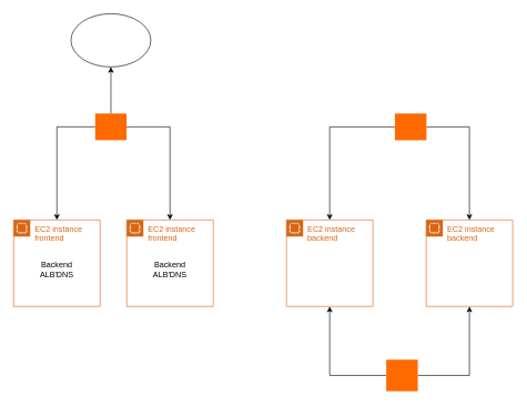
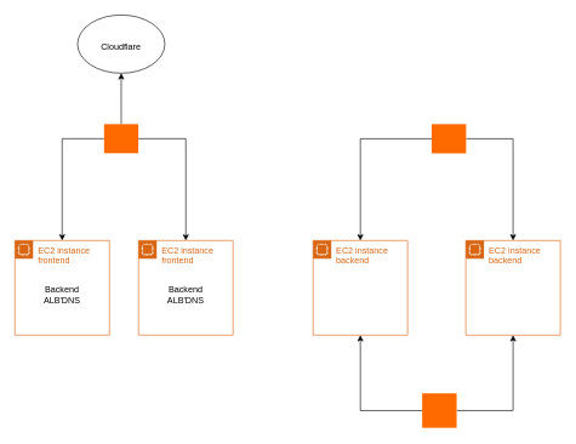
  <mxCell id="0" />
  <mxCell id="1" parent="0" />
  <mxCell id="2" value="EC2 instance frontend" style="points=[[0,0],[0.25,0],[0.5,0],[0.75,0],[1,0],[1,0.25],[1,0.5],[1,0.75],[1,1],[0.75,1],[0.5,1],[0.25,1],[0,1],[0,0.75],[0,0.5],[0,0.25]];outlineConnect=0;gradientColor=none;html=1;whiteSpace=wrap;fontSize=12;fontStyle=0;container=1;pointerEvents=0;collapsible=0;recursiveResize=0;shape=mxgraph.aws4.group;grIcon=mxgraph.aws4.group_ec2_instance_contents;strokeColor=#D86613;fillColor=none;verticalAlign=top;align=left;spacingLeft=30;fontColor=#D86613;dashed=0;" vertex="1" parent="1"><mxGeometry x="20" y="330" width="130" height="130" as="geometry" /></mxCell>
  <mxCell id="3" value="Backend ALB'DNS" style="text;strokeColor=none;align=center;fillColor=none;html=1;verticalAlign=middle;whiteSpace=wrap;rounded=0;" vertex="1" parent="2"><mxGeometry x="35" y="60" width="60" height="30" as="geometry" /></mxCell>
  <mxCell id="4" value="EC2 instance frontend" style="points=[[0,0],[0.25,0],[0.5,0],[0.75,0],[1,0],[1,0.25],[1,0.5],[1,0.75],[1,1],[0.75,1],[0.5,1],[0.25,1],[0,1],[0,0.75],[0,0.5],[0,0.25]];outlineConnect=0;gradientColor=none;html=1;whiteSpace=wrap;fontSize=12;fontStyle=0;container=1;pointerEvents=0;collapsible=0;recursiveResize=0;shape=mxgraph.aws4.group;grIcon=mxgraph.aws4.group_ec2_instance_contents;strokeColor=#D86613;fillColor=none;verticalAlign=top;align=left;spacingLeft=30;fontColor=#D86613;dashed=0;" vertex="1" parent="1"><mxGeometry x="190" y="330" width="130" height="130" as="geometry" /></mxCell>
  <mxCell id="5" value="Backend ALB'DNS" style="text;strokeColor=none;align=center;fillColor=none;html=1;verticalAlign=middle;whiteSpace=wrap;rounded=0;" vertex="1" parent="4"><mxGeometry x="35" y="60" width="60" height="30" as="geometry" /></mxCell>
  <mxCell id="6" value="EC2 instance backend" style="points=[[0,0],[0.25,0],[0.5,0],[0.75,0],[1,0],[1,0.25],[1,0.5],[1,0.75],[1,1],[0.75,1],[0.5,1],[0.25,1],[0,1],[0,0.75],[0,0.5],[0,0.25]];outlineConnect=0;gradientColor=none;html=1;whiteSpace=wrap;fontSize=12;fontStyle=0;container=1;pointerEvents=0;collapsible=0;recursiveResize=0;shape=mxgraph.aws4.group;grIcon=mxgraph.aws4.group_ec2_instance_contents;strokeColor=#D86613;fillColor=none;verticalAlign=top;align=left;spacingLeft=30;fontColor=#D86613;dashed=0;" vertex="1" parent="1"><mxGeometry x="430" y="330" width="130" height="130" as="geometry" /></mxCell>
  <mxCell id="7" value="EC2 instance backend" style="points=[[0,0],[0.25,0],[0.5,0],[0.75,0],[1,0],[1,0.25],[1,0.5],[1,0.75],[1,1],[0.75,1],[0.5,1],[0.25,1],[0,1],[0,0.75],[0,0.5],[0,0.25]];outlineConnect=0;gradientColor=none;html=1;whiteSpace=wrap;fontSize=12;fontStyle=0;container=1;pointerEvents=0;collapsible=0;recursiveResize=0;shape=mxgraph.aws4.group;grIcon=mxgraph.aws4.group_ec2_instance_contents;strokeColor=#D86613;fillColor=none;verticalAlign=top;align=left;spacingLeft=30;fontColor=#D86613;dashed=0;" vertex="1" parent="1"><mxGeometry x="640" y="330" width="130" height="130" as="geometry" /></mxCell>
  <mxCell id="8" style="edgeStyle=orthogonalEdgeStyle;rounded=0;orthogonalLoop=1;jettySize=auto;html=1;" edge="1" parent="1" source="11" target="2"><mxGeometry relative="1" as="geometry"><Array as="points"><mxPoint x="85" y="190" /></Array></mxGeometry></mxCell>
  <mxCell id="9" style="edgeStyle=orthogonalEdgeStyle;rounded=0;orthogonalLoop=1;jettySize=auto;html=1;" edge="1" parent="1" source="11" target="4"><mxGeometry relative="1" as="geometry" /></mxCell>
  <mxCell id="10" style="edgeStyle=orthogonalEdgeStyle;rounded=0;orthogonalLoop=1;jettySize=auto;html=1;" edge="1" parent="1" source="11"><mxGeometry relative="1" as="geometry"><mxPoint x="166.18" y="100" as="targetPoint" /></mxGeometry></mxCell>
  <mxCell id="11" value="" style="points=[];aspect=fixed;html=1;align=center;shadow=0;dashed=0;fillColor=#FF6A00;strokeColor=none;shape=mxgraph.alibaba_cloud.alb_application_load_balancer_01;" vertex="1" parent="1"><mxGeometry x="142.6" y="170" width="47.16" height="40" as="geometry" /></mxCell>
  <mxCell id="12" style="edgeStyle=orthogonalEdgeStyle;rounded=0;orthogonalLoop=1;jettySize=auto;html=1;" edge="1" parent="1" source="14" target="7"><mxGeometry relative="1" as="geometry"><Array as="points"><mxPoint x="705" y="190" /></Array></mxGeometry></mxCell>
  <mxCell id="13" style="edgeStyle=orthogonalEdgeStyle;rounded=0;orthogonalLoop=1;jettySize=auto;html=1;" edge="1" parent="1" source="14" target="6"><mxGeometry relative="1" as="geometry" /></mxCell>
  <mxCell id="14" value="" style="points=[];aspect=fixed;html=1;align=center;shadow=0;dashed=0;fillColor=#FF6A00;strokeColor=none;shape=mxgraph.alibaba_cloud.alb_application_load_balancer_01;" vertex="1" parent="1"><mxGeometry x="593" y="170" width="47.4" height="40.2" as="geometry" /></mxCell>
  <mxCell id="15" value="" style="ellipse;whiteSpace=wrap;html=1;" vertex="1" parent="1"><mxGeometry x="106.18" y="20" width="120" height="80" as="geometry" /></mxCell>
+ <mxCell id="16" value="Cloudflare" style="text;strokeColor=none;align=center;fillColor=none;html=1;verticalAlign=middle;whiteSpace=wrap;rounded=0;" vertex="1" parent="1"><mxGeometry x="136.18" y="50" width="60" height="30" as="geometry" /></mxCell>
  <mxCell id="17" style="edgeStyle=orthogonalEdgeStyle;rounded=0;orthogonalLoop=1;jettySize=auto;html=1;" edge="1" parent="1" source="19" target="6"><mxGeometry relative="1" as="geometry" /></mxCell>
  <mxCell id="18" style="edgeStyle=orthogonalEdgeStyle;rounded=0;orthogonalLoop=1;jettySize=auto;html=1;" edge="1" parent="1" source="19" target="7"><mxGeometry relative="1" as="geometry" /></mxCell>
  <mxCell id="19" value="" style="points=[];aspect=fixed;html=1;align=center;shadow=0;dashed=0;fillColor=#FF6A00;strokeColor=none;shape=mxgraph.alibaba_cloud.mongodb;" vertex="1" parent="1"><mxGeometry x="580" y="540" width="47.4" height="47.4" as="geometry" /></mxCell>
